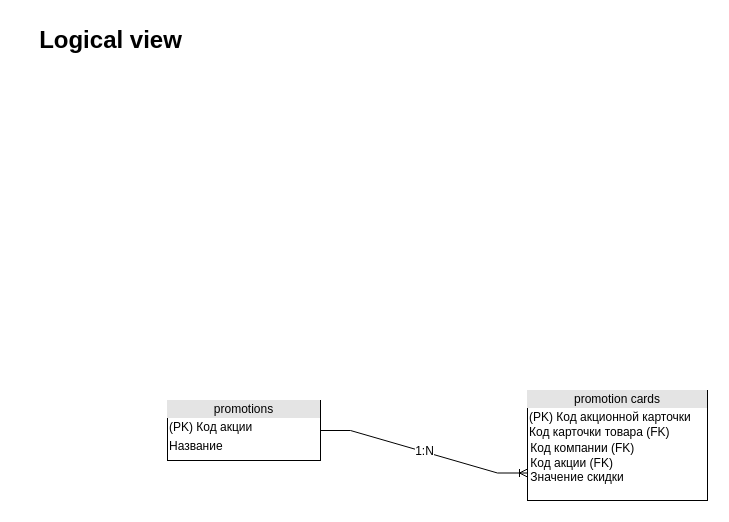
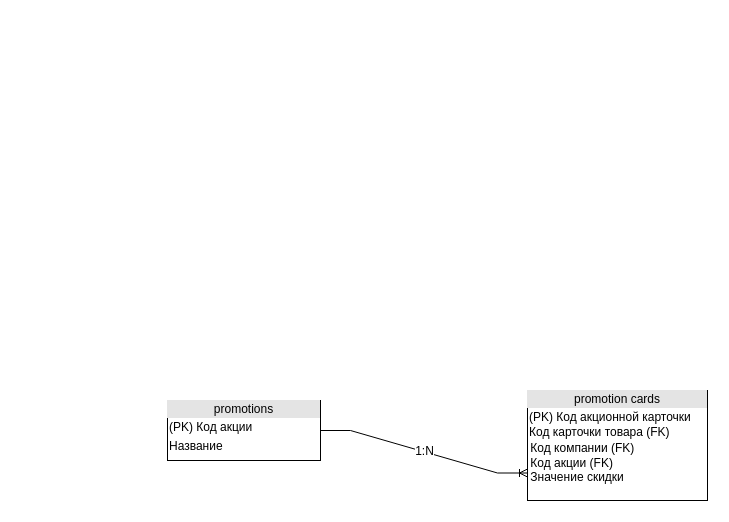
  <mxCell id="0" />
  <mxCell id="1" parent="0" />
- <mxCell id="2" value="Logical view" style="text;strokeColor=none;fillColor=none;html=1;fontSize=24;fontStyle=1;verticalAlign=middle;align=center;" parent="1" vertex="1"><mxGeometry x="20" width="180" height="40" as="geometry" y="20" /></mxCell>
  <mxCell id="3" value="&lt;div style=&quot;text-align: center; box-sizing: border-box; width: 100%; background: rgb(228, 228, 228); padding: 2px;&quot;&gt;promotion cards&lt;/div&gt;&lt;table style=&quot;width:100%;font-size:1em;&quot; cellpadding=&quot;2&quot; cellspacing=&quot;0&quot;&gt;&lt;tbody&gt;&lt;tr&gt;&lt;td&gt;(PK) Код акционной карточки&lt;br&gt;Код карточки товара (FK)&lt;/td&gt;&lt;td&gt;&lt;/td&gt;&lt;/tr&gt;&lt;/tbody&gt;&lt;/table&gt;&lt;span style=&quot;&quot;&gt;&amp;nbsp;Код компании (FK)&lt;br&gt;&amp;nbsp;Код акции (FK)&lt;br&gt;&amp;nbsp;Значение скидки&lt;br&gt;&lt;/span&gt;" style="verticalAlign=top;align=left;overflow=fill;html=1;" parent="1" vertex="1"><mxGeometry x="527" y="390" width="180" height="110" as="geometry" /></mxCell>
  <mxCell id="4" style="edgeStyle=orthogonalEdgeStyle;rounded=0;orthogonalLoop=1;jettySize=auto;html=1;exitX=0.5;exitY=1;exitDx=0;exitDy=0;" parent="1" source="3" target="3" edge="1"><mxGeometry relative="1" as="geometry" /></mxCell>
  <mxCell id="5" value="&lt;div style=&quot;text-align: center; box-sizing: border-box; width: 100%; background: rgb(228, 228, 228); padding: 2px;&quot;&gt;promotions&lt;/div&gt;&lt;table style=&quot;width:100%;font-size:1em;&quot; cellpadding=&quot;2&quot; cellspacing=&quot;0&quot;&gt;&lt;tbody&gt;&lt;tr&gt;&lt;td&gt;(PK) Код акции&lt;/td&gt;&lt;td&gt;&lt;br&gt;&lt;/td&gt;&lt;/tr&gt;&lt;tr&gt;&lt;td&gt;Название&lt;/td&gt;&lt;td&gt;&lt;br&gt;&lt;/td&gt;&lt;/tr&gt;&lt;/tbody&gt;&lt;/table&gt;&lt;span style=&quot;&quot;&gt;&lt;br&gt;&lt;/span&gt;" style="verticalAlign=top;align=left;overflow=fill;html=1;" parent="1" vertex="1"><mxGeometry x="167" y="400" width="153" height="60" as="geometry" /></mxCell>
  <mxCell id="6" value="1:N" style="edgeStyle=entityRelationEdgeStyle;fontSize=12;html=1;endArrow=ERoneToMany;rounded=0;exitX=1;exitY=0.5;exitDx=0;exitDy=0;entryX=0;entryY=0.75;entryDx=0;entryDy=0;" parent="1" source="5" target="3" edge="1"><mxGeometry width="100" height="100" relative="1" as="geometry"><mxPoint x="627" y="460" as="sourcePoint" /><mxPoint x="727" y="360" as="targetPoint" /></mxGeometry></mxCell>
